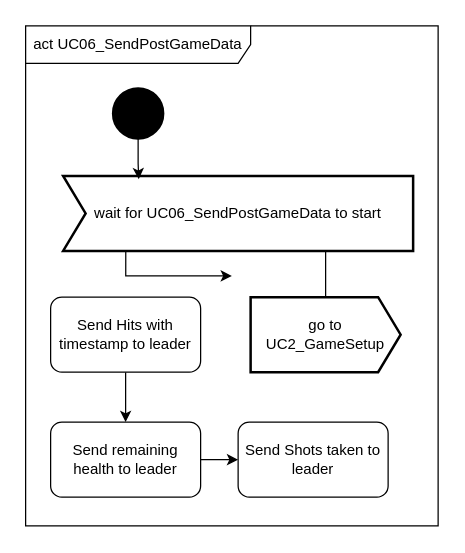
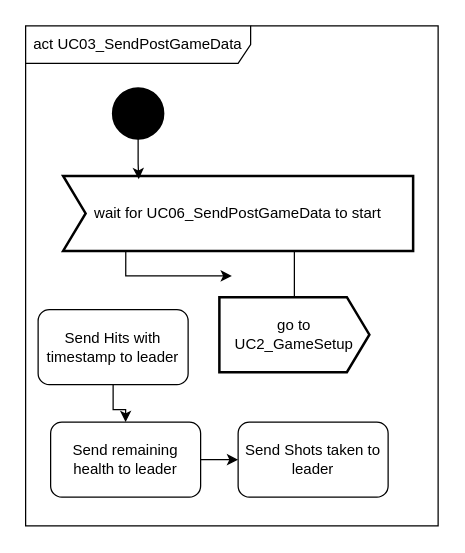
  <mxCell id="0" />
  <mxCell id="1" parent="0" />
- <mxCell id="2" value="act UC06_SendPostGameData" style="shape=umlFrame;whiteSpace=wrap;html=1;pointerEvents=0;width=180;height=30;" parent="1" vertex="1"><mxGeometry x="20" y="20" width="330" height="400" as="geometry" /></mxCell>
+ <mxCell id="2" value="act UC03_SendPostGameData" style="shape=umlFrame;whiteSpace=wrap;html=1;pointerEvents=0;width=180;height=30;" parent="1" vertex="1"><mxGeometry x="20" y="20" width="330" height="400" as="geometry" /></mxCell>
  <mxCell id="3" style="edgeStyle=orthogonalEdgeStyle;rounded=0;orthogonalLoop=1;jettySize=auto;html=1;entryX=0.5;entryY=0;entryDx=0;entryDy=0;" parent="1" source="4" target="6" edge="1"><mxGeometry relative="1" as="geometry" /></mxCell>
- <mxCell id="4" value="Send Hits with timestamp to leader" style="rounded=1;whiteSpace=wrap;html=1;" parent="1" vertex="1"><mxGeometry x="40" y="237" width="120" height="60" as="geometry" /></mxCell>
+ <mxCell id="4" value="Send Hits with timestamp to leader" style="rounded=1;whiteSpace=wrap;html=1;" parent="1" vertex="1"><mxGeometry x="30" y="247" width="120" height="60" as="geometry" /></mxCell>
  <mxCell id="5" style="edgeStyle=orthogonalEdgeStyle;rounded=0;orthogonalLoop=1;jettySize=auto;html=1;" parent="1" source="6" target="7" edge="1"><mxGeometry relative="1" as="geometry" /></mxCell>
  <mxCell id="6" value="Send remaining health to leader" style="rounded=1;whiteSpace=wrap;html=1;" parent="1" vertex="1"><mxGeometry x="40" y="337" width="120" height="60" as="geometry" /></mxCell>
  <mxCell id="7" value="Send Shots taken to leader" style="rounded=1;whiteSpace=wrap;html=1;" parent="1" vertex="1"><mxGeometry x="190" y="337" width="120" height="60" as="geometry" /></mxCell>
  <mxCell id="8" style="edgeStyle=orthogonalEdgeStyle;rounded=0;orthogonalLoop=1;jettySize=auto;html=1;endArrow=none;" parent="1" source="9" target="11" edge="1"><mxGeometry relative="1" as="geometry"><Array as="points"><mxPoint x="250" y="187" /></Array></mxGeometry></mxCell>
- <mxCell id="9" value="go to UC2_GameSetup" style="html=1;shape=mxgraph.sysml.sendSigAct;strokeWidth=2;whiteSpace=wrap;align=center;" parent="1" vertex="1"><mxGeometry x="200" y="237" width="120" height="60" as="geometry" /></mxCell>
+ <mxCell id="9" value="go to UC2_GameSetup" style="html=1;shape=mxgraph.sysml.sendSigAct;strokeWidth=2;whiteSpace=wrap;align=center;" parent="1" vertex="1"><mxGeometry x="175" y="237" width="120" height="60" as="geometry" /></mxCell>
  <mxCell id="10" style="edgeStyle=orthogonalEdgeStyle;rounded=0;orthogonalLoop=1;jettySize=auto;html=1;exitX=0.179;exitY=1;exitDx=0;exitDy=0;exitPerimeter=0;" parent="1" source="11" target="2" edge="1"><mxGeometry relative="1" as="geometry" /></mxCell>
  <mxCell id="11" value="wait for UC06_SendPostGameData to start" style="html=1;shape=mxgraph.sysml.accEvent;strokeWidth=2;whiteSpace=wrap;align=center;" parent="1" vertex="1"><mxGeometry x="50" y="140" width="280" height="60" as="geometry" /></mxCell>
  <mxCell id="12" style="edgeStyle=orthogonalEdgeStyle;rounded=0;orthogonalLoop=1;jettySize=auto;html=1;entryX=0.216;entryY=0.044;entryDx=0;entryDy=0;entryPerimeter=0;" edge="1" parent="1" source="13" target="11"><mxGeometry relative="1" as="geometry" /></mxCell>
  <mxCell id="13" value="" style="shape=ellipse;html=1;fillColor=strokeColor;strokeWidth=2;verticalLabelPosition=bottom;verticalAlignment=top;perimeter=ellipsePerimeter;" vertex="1" parent="1"><mxGeometry x="90" y="70" width="40" height="40" as="geometry" /></mxCell>
